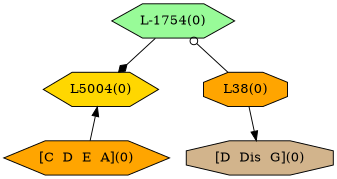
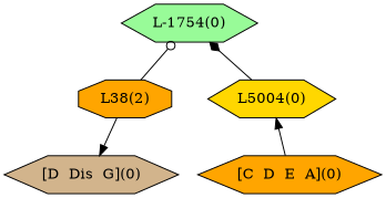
  digraph {
    node [fillcolor=orange shape=hexagon style=filled]
    edge [arrowhead=normal]
    "L-1754(0)" [fillcolor=palegreen]
-   "L38(0)" [shape=octagon]
+   "L38(0)" [shape=octagon label="L38(2)"]
    "L5004(0)" [fillcolor=gold]
-   "[D  Dis  G](0)" [fillcolor=tan shape=octagon]
+   "[D  Dis  G](0)" [fillcolor=tan]
    "[C  D  E  A](0)"
    subgraph sub_1 {
      rank=min
      "L-1754(0)"
    }
    subgraph sub_2 {
      rank=same
      "L38(0)"
      "L5004(0)"
    }
    subgraph sub_3 {
      rank=max
      "[D  Dis  G](0)"
      "[C  D  E  A](0)"
    }
-   "L-1754(0)" -> "L5004(0)" [arrowhead=diamond]
+   "L5004(0)" -> "L-1754(0)" [arrowhead=diamond]
    "L38(0)" -> "L-1754(0)" [arrowhead=odot]
    "L38(0)" -> "[D  Dis  G](0)"
    "[C  D  E  A](0)" -> "L5004(0)"
  }
